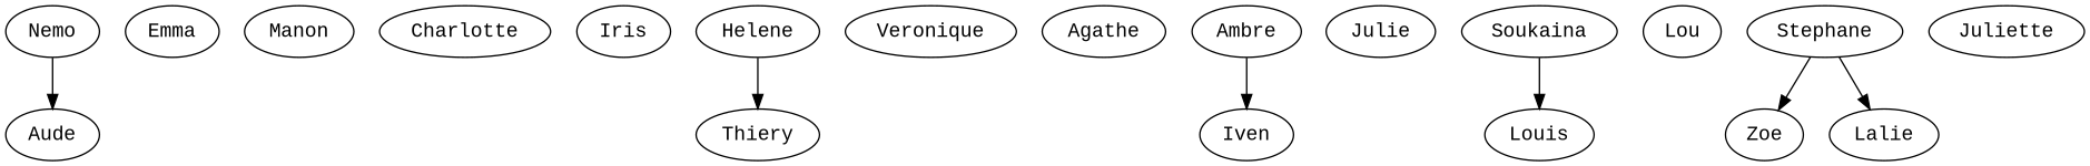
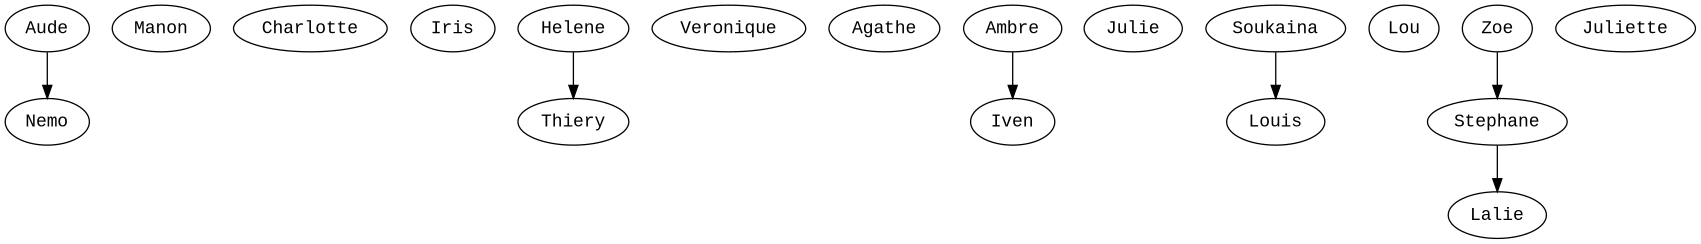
  strict digraph {
    fontname="Liberation Mono"
    node [fontname="Liberation Mono"]
    edge [fontname="Liberation Mono"]
    Nemo
    Aude
-   Emma
    Manon
    Charlotte
    Iris
    Helene
    Thiery
    Veronique
    Agathe
    Ambre
    Iven
    Julie
    Soukaina
    Louis
    Lou
    Stephane
    Zoe
    Lalie
    Juliette
-   Nemo -> Aude
+   Aude -> Nemo
    Helene -> Thiery
    Ambre -> Iven
    Soukaina -> Louis
-   Stephane -> Zoe
+   Zoe -> Stephane
    Stephane -> Lalie
  }
